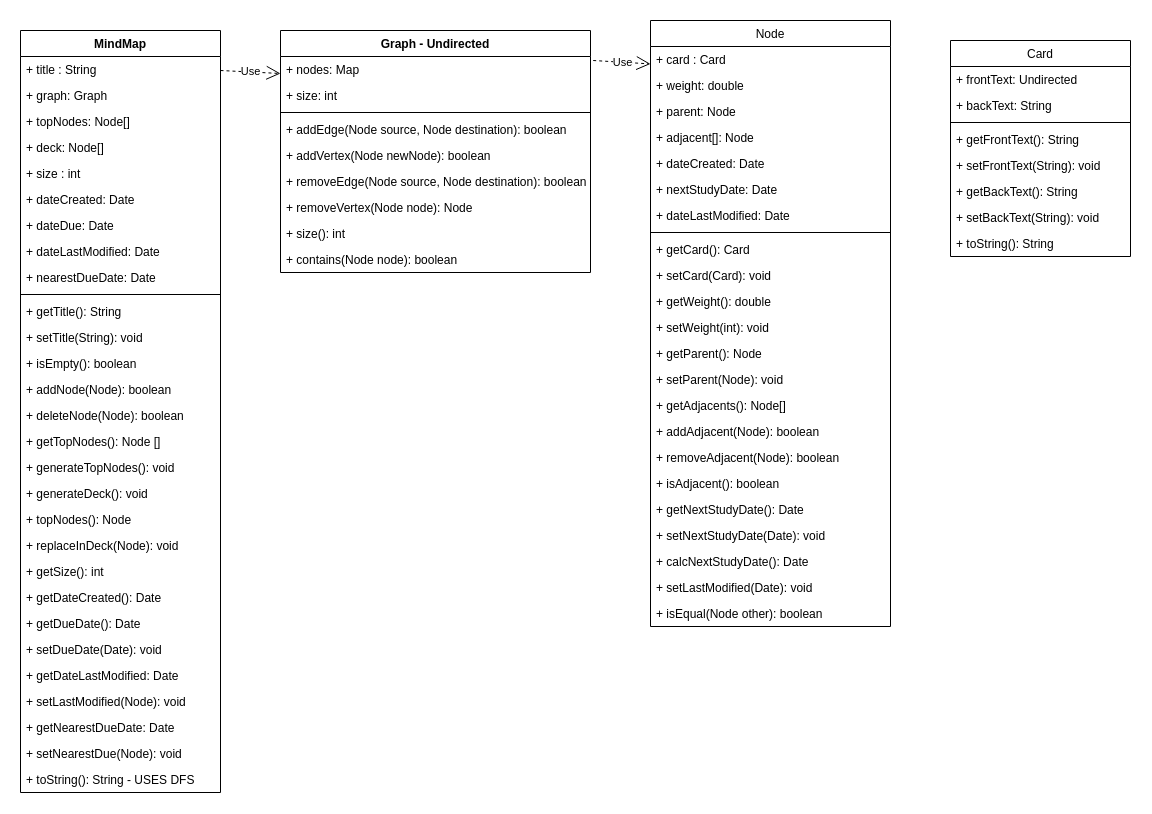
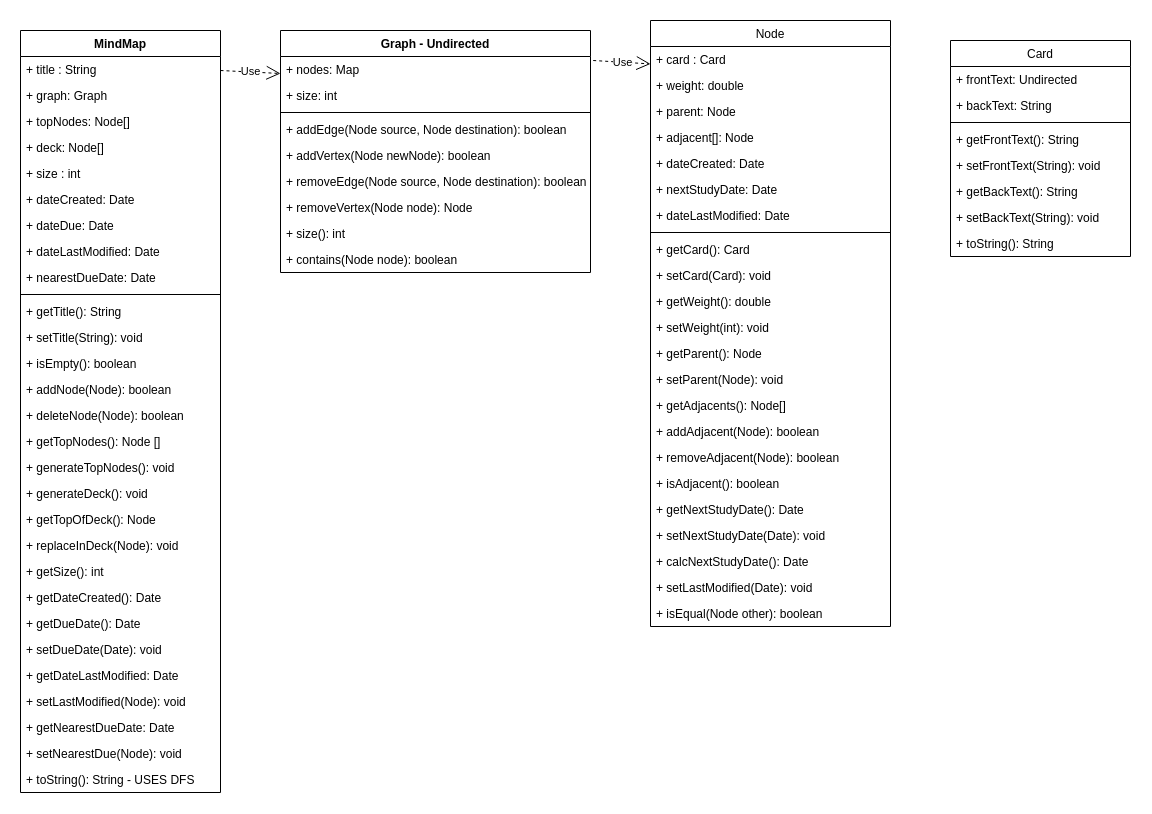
  <mxCell id="0" />
  <mxCell id="1" parent="0" />
  <mxCell id="2" value="Card" style="swimlane;fontStyle=0;childLayout=stackLayout;horizontal=1;startSize=26;fillColor=none;horizontalStack=0;resizeParent=1;resizeParentMax=0;resizeLast=0;collapsible=1;marginBottom=0;" parent="1" vertex="1"><mxGeometry x="950" y="40" width="180" height="216" as="geometry" /></mxCell>
  <mxCell id="3" value="+ frontText: Undirected" style="text;strokeColor=none;fillColor=none;align=left;verticalAlign=top;spacingLeft=4;spacingRight=4;overflow=hidden;rotatable=0;points=[[0,0.5],[1,0.5]];portConstraint=eastwest;" parent="2" vertex="1"><mxGeometry y="26" width="180" height="26" as="geometry" /></mxCell>
  <mxCell id="4" value="+ backText: String&#10;" style="text;strokeColor=none;fillColor=none;align=left;verticalAlign=top;spacingLeft=4;spacingRight=4;overflow=hidden;rotatable=0;points=[[0,0.5],[1,0.5]];portConstraint=eastwest;" parent="2" vertex="1"><mxGeometry y="52" width="180" height="26" as="geometry" /></mxCell>
  <mxCell id="5" value="" style="line;strokeWidth=1;fillColor=none;align=left;verticalAlign=middle;spacingTop=-1;spacingLeft=3;spacingRight=3;rotatable=0;labelPosition=right;points=[];portConstraint=eastwest;" parent="2" vertex="1"><mxGeometry y="78" width="180" height="8" as="geometry" /></mxCell>
  <mxCell id="6" value="+ getFrontText(): String" style="text;strokeColor=none;fillColor=none;align=left;verticalAlign=top;spacingLeft=4;spacingRight=4;overflow=hidden;rotatable=0;points=[[0,0.5],[1,0.5]];portConstraint=eastwest;" parent="2" vertex="1"><mxGeometry y="86" width="180" height="26" as="geometry" /></mxCell>
  <mxCell id="7" value="+ setFrontText(String): void" style="text;strokeColor=none;fillColor=none;align=left;verticalAlign=top;spacingLeft=4;spacingRight=4;overflow=hidden;rotatable=0;points=[[0,0.5],[1,0.5]];portConstraint=eastwest;" parent="2" vertex="1"><mxGeometry y="112" width="180" height="26" as="geometry" /></mxCell>
  <mxCell id="8" value="+ getBackText(): String" style="text;strokeColor=none;fillColor=none;align=left;verticalAlign=top;spacingLeft=4;spacingRight=4;overflow=hidden;rotatable=0;points=[[0,0.5],[1,0.5]];portConstraint=eastwest;" parent="2" vertex="1"><mxGeometry y="138" width="180" height="26" as="geometry" /></mxCell>
  <mxCell id="9" value="+ setBackText(String): void" style="text;strokeColor=none;fillColor=none;align=left;verticalAlign=top;spacingLeft=4;spacingRight=4;overflow=hidden;rotatable=0;points=[[0,0.5],[1,0.5]];portConstraint=eastwest;" parent="2" vertex="1"><mxGeometry y="164" width="180" height="26" as="geometry" /></mxCell>
  <mxCell id="10" value="+ toString(): String" style="text;strokeColor=none;fillColor=none;align=left;verticalAlign=top;spacingLeft=4;spacingRight=4;overflow=hidden;rotatable=0;points=[[0,0.5],[1,0.5]];portConstraint=eastwest;" parent="2" vertex="1"><mxGeometry y="190" width="180" height="26" as="geometry" /></mxCell>
  <mxCell id="11" value="Node" style="swimlane;fontStyle=0;childLayout=stackLayout;horizontal=1;startSize=26;fillColor=none;horizontalStack=0;resizeParent=1;resizeParentMax=0;resizeLast=0;collapsible=1;marginBottom=0;" parent="1" vertex="1"><mxGeometry x="650" y="20" width="240" height="606" as="geometry"><mxRectangle x="250" y="140" width="60" height="26" as="alternateBounds" /></mxGeometry></mxCell>
  <mxCell id="12" value="+ card : Card" style="text;strokeColor=none;fillColor=none;align=left;verticalAlign=top;spacingLeft=4;spacingRight=4;overflow=hidden;rotatable=0;points=[[0,0.5],[1,0.5]];portConstraint=eastwest;" parent="11" vertex="1"><mxGeometry y="26" width="240" height="26" as="geometry" /></mxCell>
  <mxCell id="13" value="+ weight: double" style="text;strokeColor=none;fillColor=none;align=left;verticalAlign=top;spacingLeft=4;spacingRight=4;overflow=hidden;rotatable=0;points=[[0,0.5],[1,0.5]];portConstraint=eastwest;" parent="11" vertex="1"><mxGeometry y="52" width="240" height="26" as="geometry" /></mxCell>
  <mxCell id="14" value="+ parent: Node" style="text;strokeColor=none;fillColor=none;align=left;verticalAlign=top;spacingLeft=4;spacingRight=4;overflow=hidden;rotatable=0;points=[[0,0.5],[1,0.5]];portConstraint=eastwest;" parent="11" vertex="1"><mxGeometry y="78" width="240" height="26" as="geometry" /></mxCell>
  <mxCell id="15" value="+ adjacent[]: Node" style="text;strokeColor=none;fillColor=none;align=left;verticalAlign=top;spacingLeft=4;spacingRight=4;overflow=hidden;rotatable=0;points=[[0,0.5],[1,0.5]];portConstraint=eastwest;" parent="11" vertex="1"><mxGeometry y="104" width="240" height="26" as="geometry" /></mxCell>
  <mxCell id="16" value="+ dateCreated: Date" style="text;strokeColor=none;fillColor=none;align=left;verticalAlign=top;spacingLeft=4;spacingRight=4;overflow=hidden;rotatable=0;points=[[0,0.5],[1,0.5]];portConstraint=eastwest;" parent="11" vertex="1"><mxGeometry y="130" width="240" height="26" as="geometry" /></mxCell>
  <mxCell id="17" value="+ nextStudyDate: Date" style="text;strokeColor=none;fillColor=none;align=left;verticalAlign=top;spacingLeft=4;spacingRight=4;overflow=hidden;rotatable=0;points=[[0,0.5],[1,0.5]];portConstraint=eastwest;" parent="11" vertex="1"><mxGeometry y="156" width="240" height="26" as="geometry" /></mxCell>
  <mxCell id="18" value="+ dateLastModified: Date" style="text;strokeColor=none;fillColor=none;align=left;verticalAlign=top;spacingLeft=4;spacingRight=4;overflow=hidden;rotatable=0;points=[[0,0.5],[1,0.5]];portConstraint=eastwest;" parent="11" vertex="1"><mxGeometry y="182" width="240" height="26" as="geometry" /></mxCell>
  <mxCell id="19" value="" style="line;strokeWidth=1;fillColor=none;align=left;verticalAlign=middle;spacingTop=-1;spacingLeft=3;spacingRight=3;rotatable=0;labelPosition=right;points=[];portConstraint=eastwest;" parent="11" vertex="1"><mxGeometry y="208" width="240" height="8" as="geometry" /></mxCell>
  <mxCell id="20" value="+ getCard(): Card" style="text;strokeColor=none;fillColor=none;align=left;verticalAlign=top;spacingLeft=4;spacingRight=4;overflow=hidden;rotatable=0;points=[[0,0.5],[1,0.5]];portConstraint=eastwest;" parent="11" vertex="1"><mxGeometry y="216" width="240" height="26" as="geometry" /></mxCell>
  <mxCell id="21" value="+ setCard(Card): void" style="text;strokeColor=none;fillColor=none;align=left;verticalAlign=top;spacingLeft=4;spacingRight=4;overflow=hidden;rotatable=0;points=[[0,0.5],[1,0.5]];portConstraint=eastwest;" parent="11" vertex="1"><mxGeometry y="242" width="240" height="26" as="geometry" /></mxCell>
  <mxCell id="22" value="+ getWeight(): double" style="text;strokeColor=none;fillColor=none;align=left;verticalAlign=top;spacingLeft=4;spacingRight=4;overflow=hidden;rotatable=0;points=[[0,0.5],[1,0.5]];portConstraint=eastwest;" parent="11" vertex="1"><mxGeometry y="268" width="240" height="26" as="geometry" /></mxCell>
  <mxCell id="23" value="+ setWeight(int): void" style="text;strokeColor=none;fillColor=none;align=left;verticalAlign=top;spacingLeft=4;spacingRight=4;overflow=hidden;rotatable=0;points=[[0,0.5],[1,0.5]];portConstraint=eastwest;" parent="11" vertex="1"><mxGeometry y="294" width="240" height="26" as="geometry" /></mxCell>
  <mxCell id="24" value="+ getParent(): Node" style="text;strokeColor=none;fillColor=none;align=left;verticalAlign=top;spacingLeft=4;spacingRight=4;overflow=hidden;rotatable=0;points=[[0,0.5],[1,0.5]];portConstraint=eastwest;" parent="11" vertex="1"><mxGeometry y="320" width="240" height="26" as="geometry" /></mxCell>
  <mxCell id="25" value="+ setParent(Node): void" style="text;strokeColor=none;fillColor=none;align=left;verticalAlign=top;spacingLeft=4;spacingRight=4;overflow=hidden;rotatable=0;points=[[0,0.5],[1,0.5]];portConstraint=eastwest;" parent="11" vertex="1"><mxGeometry y="346" width="240" height="26" as="geometry" /></mxCell>
  <mxCell id="26" value="+ getAdjacents(): Node[]" style="text;strokeColor=none;fillColor=none;align=left;verticalAlign=top;spacingLeft=4;spacingRight=4;overflow=hidden;rotatable=0;points=[[0,0.5],[1,0.5]];portConstraint=eastwest;" parent="11" vertex="1"><mxGeometry y="372" width="240" height="26" as="geometry" /></mxCell>
  <mxCell id="27" value="+ addAdjacent(Node): boolean" style="text;strokeColor=none;fillColor=none;align=left;verticalAlign=top;spacingLeft=4;spacingRight=4;overflow=hidden;rotatable=0;points=[[0,0.5],[1,0.5]];portConstraint=eastwest;" parent="11" vertex="1"><mxGeometry y="398" width="240" height="26" as="geometry" /></mxCell>
  <mxCell id="28" value="+ removeAdjacent(Node): boolean" style="text;strokeColor=none;fillColor=none;align=left;verticalAlign=top;spacingLeft=4;spacingRight=4;overflow=hidden;rotatable=0;points=[[0,0.5],[1,0.5]];portConstraint=eastwest;" parent="11" vertex="1"><mxGeometry y="424" width="240" height="26" as="geometry" /></mxCell>
  <mxCell id="29" value="+ isAdjacent(): boolean" style="text;strokeColor=none;fillColor=none;align=left;verticalAlign=top;spacingLeft=4;spacingRight=4;overflow=hidden;rotatable=0;points=[[0,0.5],[1,0.5]];portConstraint=eastwest;" parent="11" vertex="1"><mxGeometry y="450" width="240" height="26" as="geometry" /></mxCell>
  <mxCell id="30" value="+ getNextStudyDate(): Date" style="text;strokeColor=none;fillColor=none;align=left;verticalAlign=top;spacingLeft=4;spacingRight=4;overflow=hidden;rotatable=0;points=[[0,0.5],[1,0.5]];portConstraint=eastwest;" parent="11" vertex="1"><mxGeometry y="476" width="240" height="26" as="geometry" /></mxCell>
  <mxCell id="31" value="+ setNextStudyDate(Date): void" style="text;strokeColor=none;fillColor=none;align=left;verticalAlign=top;spacingLeft=4;spacingRight=4;overflow=hidden;rotatable=0;points=[[0,0.5],[1,0.5]];portConstraint=eastwest;" parent="11" vertex="1"><mxGeometry y="502" width="240" height="26" as="geometry" /></mxCell>
  <mxCell id="32" value="+ calcNextStudyDate(): Date" style="text;strokeColor=none;fillColor=none;align=left;verticalAlign=top;spacingLeft=4;spacingRight=4;overflow=hidden;rotatable=0;points=[[0,0.5],[1,0.5]];portConstraint=eastwest;" parent="11" vertex="1"><mxGeometry y="528" width="240" height="26" as="geometry" /></mxCell>
  <mxCell id="33" value="+ setLastModified(Date): void" style="text;strokeColor=none;fillColor=none;align=left;verticalAlign=top;spacingLeft=4;spacingRight=4;overflow=hidden;rotatable=0;points=[[0,0.5],[1,0.5]];portConstraint=eastwest;" parent="11" vertex="1"><mxGeometry y="554" width="240" height="26" as="geometry" /></mxCell>
  <mxCell id="34" value="+ isEqual(Node other): boolean" style="text;strokeColor=none;fillColor=none;align=left;verticalAlign=top;spacingLeft=4;spacingRight=4;overflow=hidden;rotatable=0;points=[[0,0.5],[1,0.5]];portConstraint=eastwest;" parent="11" vertex="1"><mxGeometry y="580" width="240" height="26" as="geometry" /></mxCell>
  <mxCell id="35" value="MindMap" style="swimlane;fontStyle=1;align=center;verticalAlign=top;childLayout=stackLayout;horizontal=1;startSize=26;horizontalStack=0;resizeParent=1;resizeParentMax=0;resizeLast=0;collapsible=1;marginBottom=0;" parent="1" vertex="1"><mxGeometry x="20" y="30" width="200" height="762" as="geometry" /></mxCell>
  <mxCell id="36" value="+ title : String" style="text;strokeColor=none;fillColor=none;align=left;verticalAlign=top;spacingLeft=4;spacingRight=4;overflow=hidden;rotatable=0;points=[[0,0.5],[1,0.5]];portConstraint=eastwest;" parent="35" vertex="1"><mxGeometry y="26" width="200" height="26" as="geometry" /></mxCell>
  <mxCell id="37" value="+ graph: Graph" style="text;strokeColor=none;fillColor=none;align=left;verticalAlign=top;spacingLeft=4;spacingRight=4;overflow=hidden;rotatable=0;points=[[0,0.5],[1,0.5]];portConstraint=eastwest;" parent="35" vertex="1"><mxGeometry y="52" width="200" height="26" as="geometry" /></mxCell>
  <mxCell id="38" value="+ topNodes: Node[]" style="text;strokeColor=none;fillColor=none;align=left;verticalAlign=top;spacingLeft=4;spacingRight=4;overflow=hidden;rotatable=0;points=[[0,0.5],[1,0.5]];portConstraint=eastwest;" parent="35" vertex="1"><mxGeometry y="78" width="200" height="26" as="geometry" /></mxCell>
  <mxCell id="39" value="+ deck: Node[]" style="text;strokeColor=none;fillColor=none;align=left;verticalAlign=top;spacingLeft=4;spacingRight=4;overflow=hidden;rotatable=0;points=[[0,0.5],[1,0.5]];portConstraint=eastwest;" vertex="1" parent="35"><mxGeometry y="104" width="200" height="26" as="geometry" /></mxCell>
  <mxCell id="40" value="+ size : int" style="text;strokeColor=none;fillColor=none;align=left;verticalAlign=top;spacingLeft=4;spacingRight=4;overflow=hidden;rotatable=0;points=[[0,0.5],[1,0.5]];portConstraint=eastwest;" parent="35" vertex="1"><mxGeometry y="130" width="200" height="26" as="geometry" /></mxCell>
  <mxCell id="41" value="+ dateCreated: Date" style="text;strokeColor=none;fillColor=none;align=left;verticalAlign=top;spacingLeft=4;spacingRight=4;overflow=hidden;rotatable=0;points=[[0,0.5],[1,0.5]];portConstraint=eastwest;" parent="35" vertex="1"><mxGeometry y="156" width="200" height="26" as="geometry" /></mxCell>
  <mxCell id="42" value="+ dateDue: Date" style="text;strokeColor=none;fillColor=none;align=left;verticalAlign=top;spacingLeft=4;spacingRight=4;overflow=hidden;rotatable=0;points=[[0,0.5],[1,0.5]];portConstraint=eastwest;" parent="35" vertex="1"><mxGeometry y="182" width="200" height="26" as="geometry" /></mxCell>
  <mxCell id="43" value="+ dateLastModified: Date" style="text;strokeColor=none;fillColor=none;align=left;verticalAlign=top;spacingLeft=4;spacingRight=4;overflow=hidden;rotatable=0;points=[[0,0.5],[1,0.5]];portConstraint=eastwest;" parent="35" vertex="1"><mxGeometry y="208" width="200" height="26" as="geometry" /></mxCell>
  <mxCell id="44" value="+ nearestDueDate: Date" style="text;strokeColor=none;fillColor=none;align=left;verticalAlign=top;spacingLeft=4;spacingRight=4;overflow=hidden;rotatable=0;points=[[0,0.5],[1,0.5]];portConstraint=eastwest;" parent="35" vertex="1"><mxGeometry y="234" width="200" height="26" as="geometry" /></mxCell>
  <mxCell id="45" value="" style="line;strokeWidth=1;fillColor=none;align=left;verticalAlign=middle;spacingTop=-1;spacingLeft=3;spacingRight=3;rotatable=0;labelPosition=right;points=[];portConstraint=eastwest;" parent="35" vertex="1"><mxGeometry y="260" width="200" height="8" as="geometry" /></mxCell>
  <mxCell id="46" value="+ getTitle(): String" style="text;strokeColor=none;fillColor=none;align=left;verticalAlign=top;spacingLeft=4;spacingRight=4;overflow=hidden;rotatable=0;points=[[0,0.5],[1,0.5]];portConstraint=eastwest;" parent="35" vertex="1"><mxGeometry y="268" width="200" height="26" as="geometry" /></mxCell>
  <mxCell id="47" value="+ setTitle(String): void" style="text;strokeColor=none;fillColor=none;align=left;verticalAlign=top;spacingLeft=4;spacingRight=4;overflow=hidden;rotatable=0;points=[[0,0.5],[1,0.5]];portConstraint=eastwest;" parent="35" vertex="1"><mxGeometry y="294" width="200" height="26" as="geometry" /></mxCell>
  <mxCell id="48" value="+ isEmpty(): boolean" style="text;strokeColor=none;fillColor=none;align=left;verticalAlign=top;spacingLeft=4;spacingRight=4;overflow=hidden;rotatable=0;points=[[0,0.5],[1,0.5]];portConstraint=eastwest;" parent="35" vertex="1"><mxGeometry y="320" width="200" height="26" as="geometry" /></mxCell>
  <mxCell id="49" value="+ addNode(Node): boolean" style="text;strokeColor=none;fillColor=none;align=left;verticalAlign=top;spacingLeft=4;spacingRight=4;overflow=hidden;rotatable=0;points=[[0,0.5],[1,0.5]];portConstraint=eastwest;" parent="35" vertex="1"><mxGeometry y="346" width="200" height="26" as="geometry" /></mxCell>
  <mxCell id="50" value="+ deleteNode(Node): boolean" style="text;strokeColor=none;fillColor=none;align=left;verticalAlign=top;spacingLeft=4;spacingRight=4;overflow=hidden;rotatable=0;points=[[0,0.5],[1,0.5]];portConstraint=eastwest;" parent="35" vertex="1"><mxGeometry y="372" width="200" height="26" as="geometry" /></mxCell>
  <mxCell id="51" value="+ getTopNodes(): Node []" style="text;strokeColor=none;fillColor=none;align=left;verticalAlign=top;spacingLeft=4;spacingRight=4;overflow=hidden;rotatable=0;points=[[0,0.5],[1,0.5]];portConstraint=eastwest;" parent="35" vertex="1"><mxGeometry y="398" width="200" height="26" as="geometry" /></mxCell>
  <mxCell id="52" value="+ generateTopNodes(): void" style="text;strokeColor=none;fillColor=none;align=left;verticalAlign=top;spacingLeft=4;spacingRight=4;overflow=hidden;rotatable=0;points=[[0,0.5],[1,0.5]];portConstraint=eastwest;" parent="35" vertex="1"><mxGeometry y="424" width="200" height="26" as="geometry" /></mxCell>
  <mxCell id="53" value="+ generateDeck(): void" style="text;strokeColor=none;fillColor=none;align=left;verticalAlign=top;spacingLeft=4;spacingRight=4;overflow=hidden;rotatable=0;points=[[0,0.5],[1,0.5]];portConstraint=eastwest;" vertex="1" parent="35"><mxGeometry y="450" width="200" height="26" as="geometry" /></mxCell>
- <mxCell id="54" value="+ topNodes(): Node" style="text;strokeColor=none;fillColor=none;align=left;verticalAlign=top;spacingLeft=4;spacingRight=4;overflow=hidden;rotatable=0;points=[[0,0.5],[1,0.5]];portConstraint=eastwest;" vertex="1" parent="35"><mxGeometry y="476" width="200" height="26" as="geometry" /></mxCell>
+ <mxCell id="54" value="+ getTopOfDeck(): Node" style="text;strokeColor=none;fillColor=none;align=left;verticalAlign=top;spacingLeft=4;spacingRight=4;overflow=hidden;rotatable=0;points=[[0,0.5],[1,0.5]];portConstraint=eastwest;" vertex="1" parent="35"><mxGeometry y="476" width="200" height="26" as="geometry" /></mxCell>
  <mxCell id="55" value="+ replaceInDeck(Node): void" style="text;strokeColor=none;fillColor=none;align=left;verticalAlign=top;spacingLeft=4;spacingRight=4;overflow=hidden;rotatable=0;points=[[0,0.5],[1,0.5]];portConstraint=eastwest;" vertex="1" parent="35"><mxGeometry y="502" width="200" height="26" as="geometry" /></mxCell>
  <mxCell id="56" value="+ getSize(): int" style="text;strokeColor=none;fillColor=none;align=left;verticalAlign=top;spacingLeft=4;spacingRight=4;overflow=hidden;rotatable=0;points=[[0,0.5],[1,0.5]];portConstraint=eastwest;" parent="35" vertex="1"><mxGeometry y="528" width="200" height="26" as="geometry" /></mxCell>
  <mxCell id="57" value="+ getDateCreated(): Date" style="text;strokeColor=none;fillColor=none;align=left;verticalAlign=top;spacingLeft=4;spacingRight=4;overflow=hidden;rotatable=0;points=[[0,0.5],[1,0.5]];portConstraint=eastwest;" parent="35" vertex="1"><mxGeometry y="554" width="200" height="26" as="geometry" /></mxCell>
  <mxCell id="58" value="+ getDueDate(): Date" style="text;strokeColor=none;fillColor=none;align=left;verticalAlign=top;spacingLeft=4;spacingRight=4;overflow=hidden;rotatable=0;points=[[0,0.5],[1,0.5]];portConstraint=eastwest;" parent="35" vertex="1"><mxGeometry y="580" width="200" height="26" as="geometry" /></mxCell>
  <mxCell id="59" value="+ setDueDate(Date): void" style="text;strokeColor=none;fillColor=none;align=left;verticalAlign=top;spacingLeft=4;spacingRight=4;overflow=hidden;rotatable=0;points=[[0,0.5],[1,0.5]];portConstraint=eastwest;" parent="35" vertex="1"><mxGeometry y="606" width="200" height="26" as="geometry" /></mxCell>
  <mxCell id="60" value="+ getDateLastModified: Date" style="text;strokeColor=none;fillColor=none;align=left;verticalAlign=top;spacingLeft=4;spacingRight=4;overflow=hidden;rotatable=0;points=[[0,0.5],[1,0.5]];portConstraint=eastwest;" parent="35" vertex="1"><mxGeometry y="632" width="200" height="26" as="geometry" /></mxCell>
  <mxCell id="61" value="+ setLastModified(Node): void" style="text;strokeColor=none;fillColor=none;align=left;verticalAlign=top;spacingLeft=4;spacingRight=4;overflow=hidden;rotatable=0;points=[[0,0.5],[1,0.5]];portConstraint=eastwest;" parent="35" vertex="1"><mxGeometry y="658" width="200" height="26" as="geometry" /></mxCell>
  <mxCell id="62" value="+ getNearestDueDate: Date" style="text;strokeColor=none;fillColor=none;align=left;verticalAlign=top;spacingLeft=4;spacingRight=4;overflow=hidden;rotatable=0;points=[[0,0.5],[1,0.5]];portConstraint=eastwest;" parent="35" vertex="1"><mxGeometry y="684" width="200" height="26" as="geometry" /></mxCell>
  <mxCell id="63" value="+ setNearestDue(Node): void" style="text;strokeColor=none;fillColor=none;align=left;verticalAlign=top;spacingLeft=4;spacingRight=4;overflow=hidden;rotatable=0;points=[[0,0.5],[1,0.5]];portConstraint=eastwest;" parent="35" vertex="1"><mxGeometry y="710" width="200" height="26" as="geometry" /></mxCell>
  <mxCell id="64" value="+ toString(): String - USES DFS" style="text;strokeColor=none;fillColor=none;align=left;verticalAlign=top;spacingLeft=4;spacingRight=4;overflow=hidden;rotatable=0;points=[[0,0.5],[1,0.5]];portConstraint=eastwest;" parent="35" vertex="1"><mxGeometry y="736" width="200" height="26" as="geometry" /></mxCell>
  <mxCell id="65" value="Graph - Undirected" style="swimlane;fontStyle=1;align=center;verticalAlign=top;childLayout=stackLayout;horizontal=1;startSize=26;horizontalStack=0;resizeParent=1;resizeParentMax=0;resizeLast=0;collapsible=1;marginBottom=0;" parent="1" vertex="1"><mxGeometry x="280" y="30" width="310" height="242" as="geometry" /></mxCell>
  <mxCell id="66" value="+ nodes: Map" style="text;strokeColor=none;fillColor=none;align=left;verticalAlign=top;spacingLeft=4;spacingRight=4;overflow=hidden;rotatable=0;points=[[0,0.5],[1,0.5]];portConstraint=eastwest;" parent="65" vertex="1"><mxGeometry y="26" width="310" height="26" as="geometry" /></mxCell>
  <mxCell id="67" value="+ size: int" style="text;strokeColor=none;fillColor=none;align=left;verticalAlign=top;spacingLeft=4;spacingRight=4;overflow=hidden;rotatable=0;points=[[0,0.5],[1,0.5]];portConstraint=eastwest;" parent="65" vertex="1"><mxGeometry y="52" width="310" height="26" as="geometry" /></mxCell>
  <mxCell id="68" value="" style="line;strokeWidth=1;fillColor=none;align=left;verticalAlign=middle;spacingTop=-1;spacingLeft=3;spacingRight=3;rotatable=0;labelPosition=right;points=[];portConstraint=eastwest;" parent="65" vertex="1"><mxGeometry y="78" width="310" height="8" as="geometry" /></mxCell>
  <mxCell id="69" value="+ addEdge(Node source, Node destination): boolean" style="text;strokeColor=none;fillColor=none;align=left;verticalAlign=top;spacingLeft=4;spacingRight=4;overflow=hidden;rotatable=0;points=[[0,0.5],[1,0.5]];portConstraint=eastwest;" parent="65" vertex="1"><mxGeometry y="86" width="310" height="26" as="geometry" /></mxCell>
  <mxCell id="70" value="+ addVertex(Node newNode): boolean" style="text;strokeColor=none;fillColor=none;align=left;verticalAlign=top;spacingLeft=4;spacingRight=4;overflow=hidden;rotatable=0;points=[[0,0.5],[1,0.5]];portConstraint=eastwest;" parent="65" vertex="1"><mxGeometry y="112" width="310" height="26" as="geometry" /></mxCell>
  <mxCell id="71" value="+ removeEdge(Node source, Node destination): boolean" style="text;strokeColor=none;fillColor=none;align=left;verticalAlign=top;spacingLeft=4;spacingRight=4;overflow=hidden;rotatable=0;points=[[0,0.5],[1,0.5]];portConstraint=eastwest;" parent="65" vertex="1"><mxGeometry y="138" width="310" height="26" as="geometry" /></mxCell>
  <mxCell id="72" value="+ removeVertex(Node node): Node" style="text;strokeColor=none;fillColor=none;align=left;verticalAlign=top;spacingLeft=4;spacingRight=4;overflow=hidden;rotatable=0;points=[[0,0.5],[1,0.5]];portConstraint=eastwest;" parent="65" vertex="1"><mxGeometry y="164" width="310" height="26" as="geometry" /></mxCell>
  <mxCell id="73" value="+ size(): int" style="text;strokeColor=none;fillColor=none;align=left;verticalAlign=top;spacingLeft=4;spacingRight=4;overflow=hidden;rotatable=0;points=[[0,0.5],[1,0.5]];portConstraint=eastwest;" parent="65" vertex="1"><mxGeometry y="190" width="310" height="26" as="geometry" /></mxCell>
  <mxCell id="74" value="+ contains(Node node): boolean" style="text;strokeColor=none;fillColor=none;align=left;verticalAlign=top;spacingLeft=4;spacingRight=4;overflow=hidden;rotatable=0;points=[[0,0.5],[1,0.5]];portConstraint=eastwest;" parent="65" vertex="1"><mxGeometry y="216" width="310" height="26" as="geometry" /></mxCell>
  <mxCell id="75" value="Use" style="endArrow=open;endSize=12;dashed=1;html=1;rounded=0;entryX=-0.015;entryY=0.137;entryDx=0;entryDy=0;entryPerimeter=0;" parent="1" edge="1"><mxGeometry width="160" relative="1" as="geometry"><mxPoint x="592.7" y="59.999" as="sourcePoint" /><mxPoint x="650" y="63.422" as="targetPoint" /></mxGeometry></mxCell>
  <mxCell id="76" value="Use" style="endArrow=open;endSize=12;dashed=1;html=1;rounded=0;" parent="1" edge="1"><mxGeometry width="160" relative="1" as="geometry"><mxPoint x="220" y="69.999" as="sourcePoint" /><mxPoint x="280" y="73" as="targetPoint" /></mxGeometry></mxCell>
